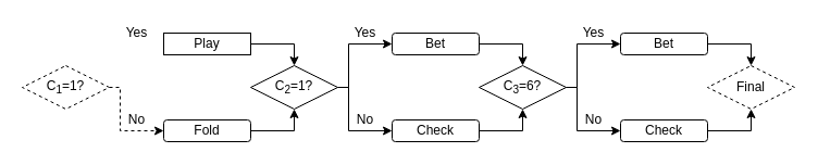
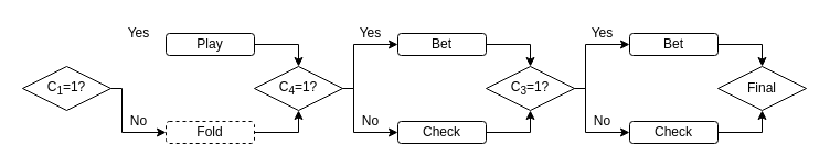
  <mxCell id="0" />
  <mxCell id="1" parent="0" />
  <mxCell id="2" value="" style="edgeStyle=orthogonalEdgeStyle;rounded=0;orthogonalLoop=1;jettySize=auto;html=1;entryX=0.5;entryY=0;entryDx=0;entryDy=0;" edge="1" parent="1" source="3" target="9"><mxGeometry relative="1" as="geometry"><mxPoint x="735" y="40" as="targetPoint" /><Array as="points"><mxPoint x="690" y="40" /></Array></mxGeometry></mxCell>
  <mxCell id="3" value="Bet" style="rounded=1;whiteSpace=wrap;html=1;" vertex="1" parent="1"><mxGeometry x="570" y="30" width="80" height="20" as="geometry" /></mxCell>
  <mxCell id="4" value="" style="edgeStyle=orthogonalEdgeStyle;rounded=0;orthogonalLoop=1;jettySize=auto;html=1;entryX=0;entryY=0.5;entryDx=0;entryDy=0;" edge="1" parent="1" source="6" target="3"><mxGeometry relative="1" as="geometry"><mxPoint x="565" y="40" as="targetPoint" /><Array as="points"><mxPoint x="530" y="40" /></Array></mxGeometry></mxCell>
  <mxCell id="5" value="" style="edgeStyle=orthogonalEdgeStyle;rounded=0;orthogonalLoop=1;jettySize=auto;html=1;entryX=0;entryY=0.5;entryDx=0;entryDy=0;" edge="1" parent="1" source="6" target="8"><mxGeometry relative="1" as="geometry"><mxPoint x="530" y="180" as="targetPoint" /><Array as="points"><mxPoint x="530" y="120" /></Array></mxGeometry></mxCell>
- <mxCell id="6" value="C&lt;sub&gt;3&lt;/sub&gt;=6?" style="rhombus;whiteSpace=wrap;html=1;" vertex="1" parent="1"><mxGeometry x="440" y="60" width="80" height="40" as="geometry" /></mxCell>
+ <mxCell id="6" value="C&lt;sub&gt;3&lt;/sub&gt;=1?" style="rhombus;whiteSpace=wrap;html=1;" vertex="1" parent="1"><mxGeometry x="440" y="60" width="80" height="40" as="geometry" /></mxCell>
  <mxCell id="7" value="" style="edgeStyle=orthogonalEdgeStyle;rounded=0;orthogonalLoop=1;jettySize=auto;html=1;entryX=0.5;entryY=1;entryDx=0;entryDy=0;" edge="1" parent="1" source="8" target="9"><mxGeometry relative="1" as="geometry"><mxPoint x="735" y="120" as="targetPoint" /><Array as="points"><mxPoint x="690" y="120" /></Array></mxGeometry></mxCell>
  <mxCell id="8" value="Check" style="rounded=1;whiteSpace=wrap;html=1;" vertex="1" parent="1"><mxGeometry x="570" y="110" width="80" height="20" as="geometry" /></mxCell>
- <mxCell id="9" value="Final" style="rhombus;whiteSpace=wrap;html=1;dashed=1;" vertex="1" parent="1"><mxGeometry x="650" y="60" width="80" height="40" as="geometry" /></mxCell>
+ <mxCell id="9" value="Final" style="rhombus;whiteSpace=wrap;html=1;" vertex="1" parent="1"><mxGeometry x="650" y="60" width="80" height="40" as="geometry" /></mxCell>
  <mxCell id="10" value="" style="edgeStyle=orthogonalEdgeStyle;rounded=0;orthogonalLoop=1;jettySize=auto;html=1;entryX=0.5;entryY=0;entryDx=0;entryDy=0;" edge="1" parent="1" source="11"><mxGeometry relative="1" as="geometry"><mxPoint x="480" y="60" as="targetPoint" /><Array as="points"><mxPoint x="480" y="40" /></Array></mxGeometry></mxCell>
  <mxCell id="11" value="Bet" style="rounded=1;whiteSpace=wrap;html=1;" vertex="1" parent="1"><mxGeometry x="360" y="30" width="80" height="20" as="geometry" /></mxCell>
  <mxCell id="12" value="" style="edgeStyle=orthogonalEdgeStyle;rounded=0;orthogonalLoop=1;jettySize=auto;html=1;entryX=0;entryY=0.5;entryDx=0;entryDy=0;" edge="1" parent="1" source="14" target="11"><mxGeometry relative="1" as="geometry"><mxPoint x="355" y="40" as="targetPoint" /><Array as="points"><mxPoint x="320" y="40" /></Array></mxGeometry></mxCell>
  <mxCell id="13" value="" style="edgeStyle=orthogonalEdgeStyle;rounded=0;orthogonalLoop=1;jettySize=auto;html=1;entryX=0;entryY=0.5;entryDx=0;entryDy=0;" edge="1" parent="1" source="14" target="16"><mxGeometry relative="1" as="geometry"><mxPoint x="320" y="180" as="targetPoint" /><Array as="points"><mxPoint x="320" y="120" /></Array></mxGeometry></mxCell>
- <mxCell id="14" value="C&lt;sub&gt;2&lt;/sub&gt;=1?" style="rhombus;whiteSpace=wrap;html=1;" vertex="1" parent="1"><mxGeometry x="230" y="60" width="80" height="40" as="geometry" /></mxCell>
+ <mxCell id="14" value="C&lt;sub&gt;4&lt;/sub&gt;=1?" style="rhombus;whiteSpace=wrap;html=1;" vertex="1" parent="1"><mxGeometry x="230" y="60" width="80" height="40" as="geometry" /></mxCell>
  <mxCell id="15" value="" style="edgeStyle=orthogonalEdgeStyle;rounded=0;orthogonalLoop=1;jettySize=auto;html=1;entryX=0.5;entryY=1;entryDx=0;entryDy=0;" edge="1" parent="1" source="16"><mxGeometry relative="1" as="geometry"><mxPoint x="480" y="100" as="targetPoint" /><Array as="points"><mxPoint x="480" y="120" /></Array></mxGeometry></mxCell>
  <mxCell id="16" value="Check" style="rounded=1;whiteSpace=wrap;html=1;" vertex="1" parent="1"><mxGeometry x="360" y="110" width="80" height="20" as="geometry" /></mxCell>
  <mxCell id="17" value="" style="edgeStyle=orthogonalEdgeStyle;rounded=0;orthogonalLoop=1;jettySize=auto;html=1;entryX=0.5;entryY=0;entryDx=0;entryDy=0;" edge="1" parent="1" source="18"><mxGeometry relative="1" as="geometry"><mxPoint x="270" y="60" as="targetPoint" /><Array as="points"><mxPoint x="270" y="40" /></Array></mxGeometry></mxCell>
- <mxCell id="18" value="Play" style="whiteSpace=wrap;html=1;rounded=0;" vertex="1" parent="1"><mxGeometry x="150" y="30" width="80" height="20" as="geometry" /></mxCell>
- <mxCell id="19" value="" style="edgeStyle=orthogonalEdgeStyle;rounded=0;orthogonalLoop=1;jettySize=auto;html=1;entryX=0;entryY=0.5;entryDx=0;entryDy=0;dashed=1;" edge="1" parent="1" source="20" target="22"><mxGeometry relative="1" as="geometry"><mxPoint x="110" y="180" as="targetPoint" /><Array as="points"><mxPoint x="110" y="120" /></Array></mxGeometry></mxCell>
- <mxCell id="20" value="C&lt;sub&gt;1&lt;/sub&gt;=1?" style="rhombus;whiteSpace=wrap;html=1;dashed=1;" vertex="1" parent="1"><mxGeometry x="20" y="60" width="80" height="40" as="geometry" /></mxCell>
+ <mxCell id="18" value="Play" style="rounded=1;whiteSpace=wrap;html=1;" vertex="1" parent="1"><mxGeometry x="150" y="30" width="80" height="20" as="geometry" /></mxCell>
+ <mxCell id="19" value="" style="edgeStyle=orthogonalEdgeStyle;rounded=0;orthogonalLoop=1;jettySize=auto;html=1;entryX=0;entryY=0.5;entryDx=0;entryDy=0;" edge="1" parent="1" source="20" target="22"><mxGeometry relative="1" as="geometry"><mxPoint x="110" y="180" as="targetPoint" /><Array as="points"><mxPoint x="110" y="120" /></Array></mxGeometry></mxCell>
+ <mxCell id="20" value="C&lt;sub&gt;1&lt;/sub&gt;=1?" style="rhombus;whiteSpace=wrap;html=1;" vertex="1" parent="1"><mxGeometry x="20" y="60" width="80" height="40" as="geometry" /></mxCell>
  <mxCell id="21" value="" style="edgeStyle=orthogonalEdgeStyle;rounded=0;orthogonalLoop=1;jettySize=auto;html=1;entryX=0.5;entryY=1;entryDx=0;entryDy=0;" edge="1" parent="1" source="22"><mxGeometry relative="1" as="geometry"><mxPoint x="270" y="100" as="targetPoint" /><Array as="points"><mxPoint x="270" y="120" /></Array></mxGeometry></mxCell>
- <mxCell id="22" value="Fold" style="rounded=1;whiteSpace=wrap;html=1;" vertex="1" parent="1"><mxGeometry x="150" y="110" width="80" height="20" as="geometry" /></mxCell>
+ <mxCell id="22" value="Fold" style="rounded=1;whiteSpace=wrap;html=1;dashed=1;" vertex="1" parent="1"><mxGeometry x="150" y="110" width="80" height="20" as="geometry" /></mxCell>
  <mxCell id="23" value="Yes" style="text;html=1;align=center;verticalAlign=middle;resizable=0;points=[];autosize=1;" vertex="1" parent="1"><mxGeometry x="105" y="20" width="40" height="20" as="geometry" /></mxCell>
  <mxCell id="24" value="No" style="text;html=1;align=center;verticalAlign=middle;resizable=0;points=[];autosize=1;" vertex="1" parent="1"><mxGeometry x="110" y="100" width="30" height="20" as="geometry" /></mxCell>
  <mxCell id="25" value="Yes" style="text;html=1;align=center;verticalAlign=middle;resizable=0;points=[];autosize=1;" vertex="1" parent="1"><mxGeometry x="315" y="20" width="40" height="20" as="geometry" /></mxCell>
  <mxCell id="26" value="No" style="text;html=1;align=center;verticalAlign=middle;resizable=0;points=[];autosize=1;" vertex="1" parent="1"><mxGeometry x="320" y="100" width="30" height="20" as="geometry" /></mxCell>
  <mxCell id="27" value="No" style="text;html=1;align=center;verticalAlign=middle;resizable=0;points=[];autosize=1;" vertex="1" parent="1"><mxGeometry x="530" y="100" width="30" height="20" as="geometry" /></mxCell>
  <mxCell id="28" value="Yes" style="text;html=1;align=center;verticalAlign=middle;resizable=0;points=[];autosize=1;" vertex="1" parent="1"><mxGeometry x="525" y="20" width="40" height="20" as="geometry" /></mxCell>
